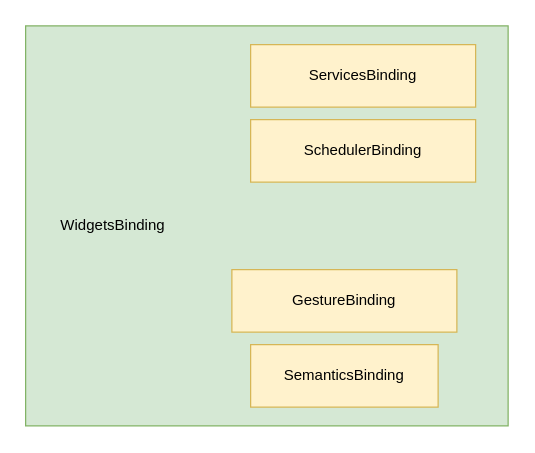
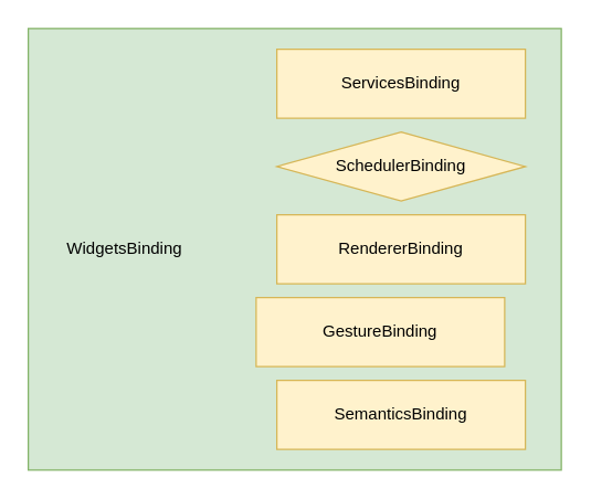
  <mxCell id="0" />
  <mxCell id="1" parent="0" />
  <mxCell id="2" value="" style="rounded=0;whiteSpace=wrap;html=1;fillColor=#d5e8d4;strokeColor=#82b366;" parent="1" vertex="1"><mxGeometry x="20" y="20" width="386" height="320" as="geometry" /></mxCell>
  <mxCell id="3" value="ServicesBinding" style="rounded=0;whiteSpace=wrap;html=1;fillColor=#fff2cc;strokeColor=#d6b656;" parent="1" vertex="1"><mxGeometry x="200" y="35" width="180" height="50" as="geometry" /></mxCell>
- <mxCell id="4" value="SchedulerBinding" style="rounded=0;whiteSpace=wrap;html=1;fillColor=#fff2cc;strokeColor=#d6b656;" parent="1" vertex="1"><mxGeometry x="200" y="95" width="180" height="50" as="geometry" /></mxCell>
+ <mxCell id="4" value="SchedulerBinding" style="rhombus;whiteSpace=wrap;html=1;fillColor=#fff2cc;strokeColor=#d6b656;" parent="1" vertex="1"><mxGeometry x="200" y="95" width="180" height="50" as="geometry" /></mxCell>
  <mxCell id="5" value="GestureBinding" style="rounded=0;whiteSpace=wrap;html=1;fillColor=#fff2cc;strokeColor=#d6b656;" parent="1" vertex="1"><mxGeometry x="185" y="215" width="180" height="50" as="geometry" /></mxCell>
- <mxCell id="7" value="SemanticsBinding" style="rounded=0;whiteSpace=wrap;html=1;fillColor=#fff2cc;strokeColor=#d6b656;" parent="1" vertex="1"><mxGeometry x="200" y="275" width="150" height="50" as="geometry" /></mxCell>
+ <mxCell id="6" value="RendererBinding" style="rounded=0;whiteSpace=wrap;html=1;fillColor=#fff2cc;strokeColor=#d6b656;" parent="1" vertex="1"><mxGeometry x="200" y="155" width="180" height="50" as="geometry" /></mxCell>
+ <mxCell id="7" value="SemanticsBinding" style="rounded=0;whiteSpace=wrap;html=1;fillColor=#fff2cc;strokeColor=#d6b656;" parent="1" vertex="1"><mxGeometry x="200" y="275" width="180" height="50" as="geometry" /></mxCell>
  <mxCell id="8" value="WidgetsBinding" style="text;html=1;strokeColor=none;fillColor=none;align=center;verticalAlign=middle;whiteSpace=wrap;rounded=0;" parent="1" vertex="1"><mxGeometry x="40" y="170" width="100" height="20" as="geometry" /></mxCell>
